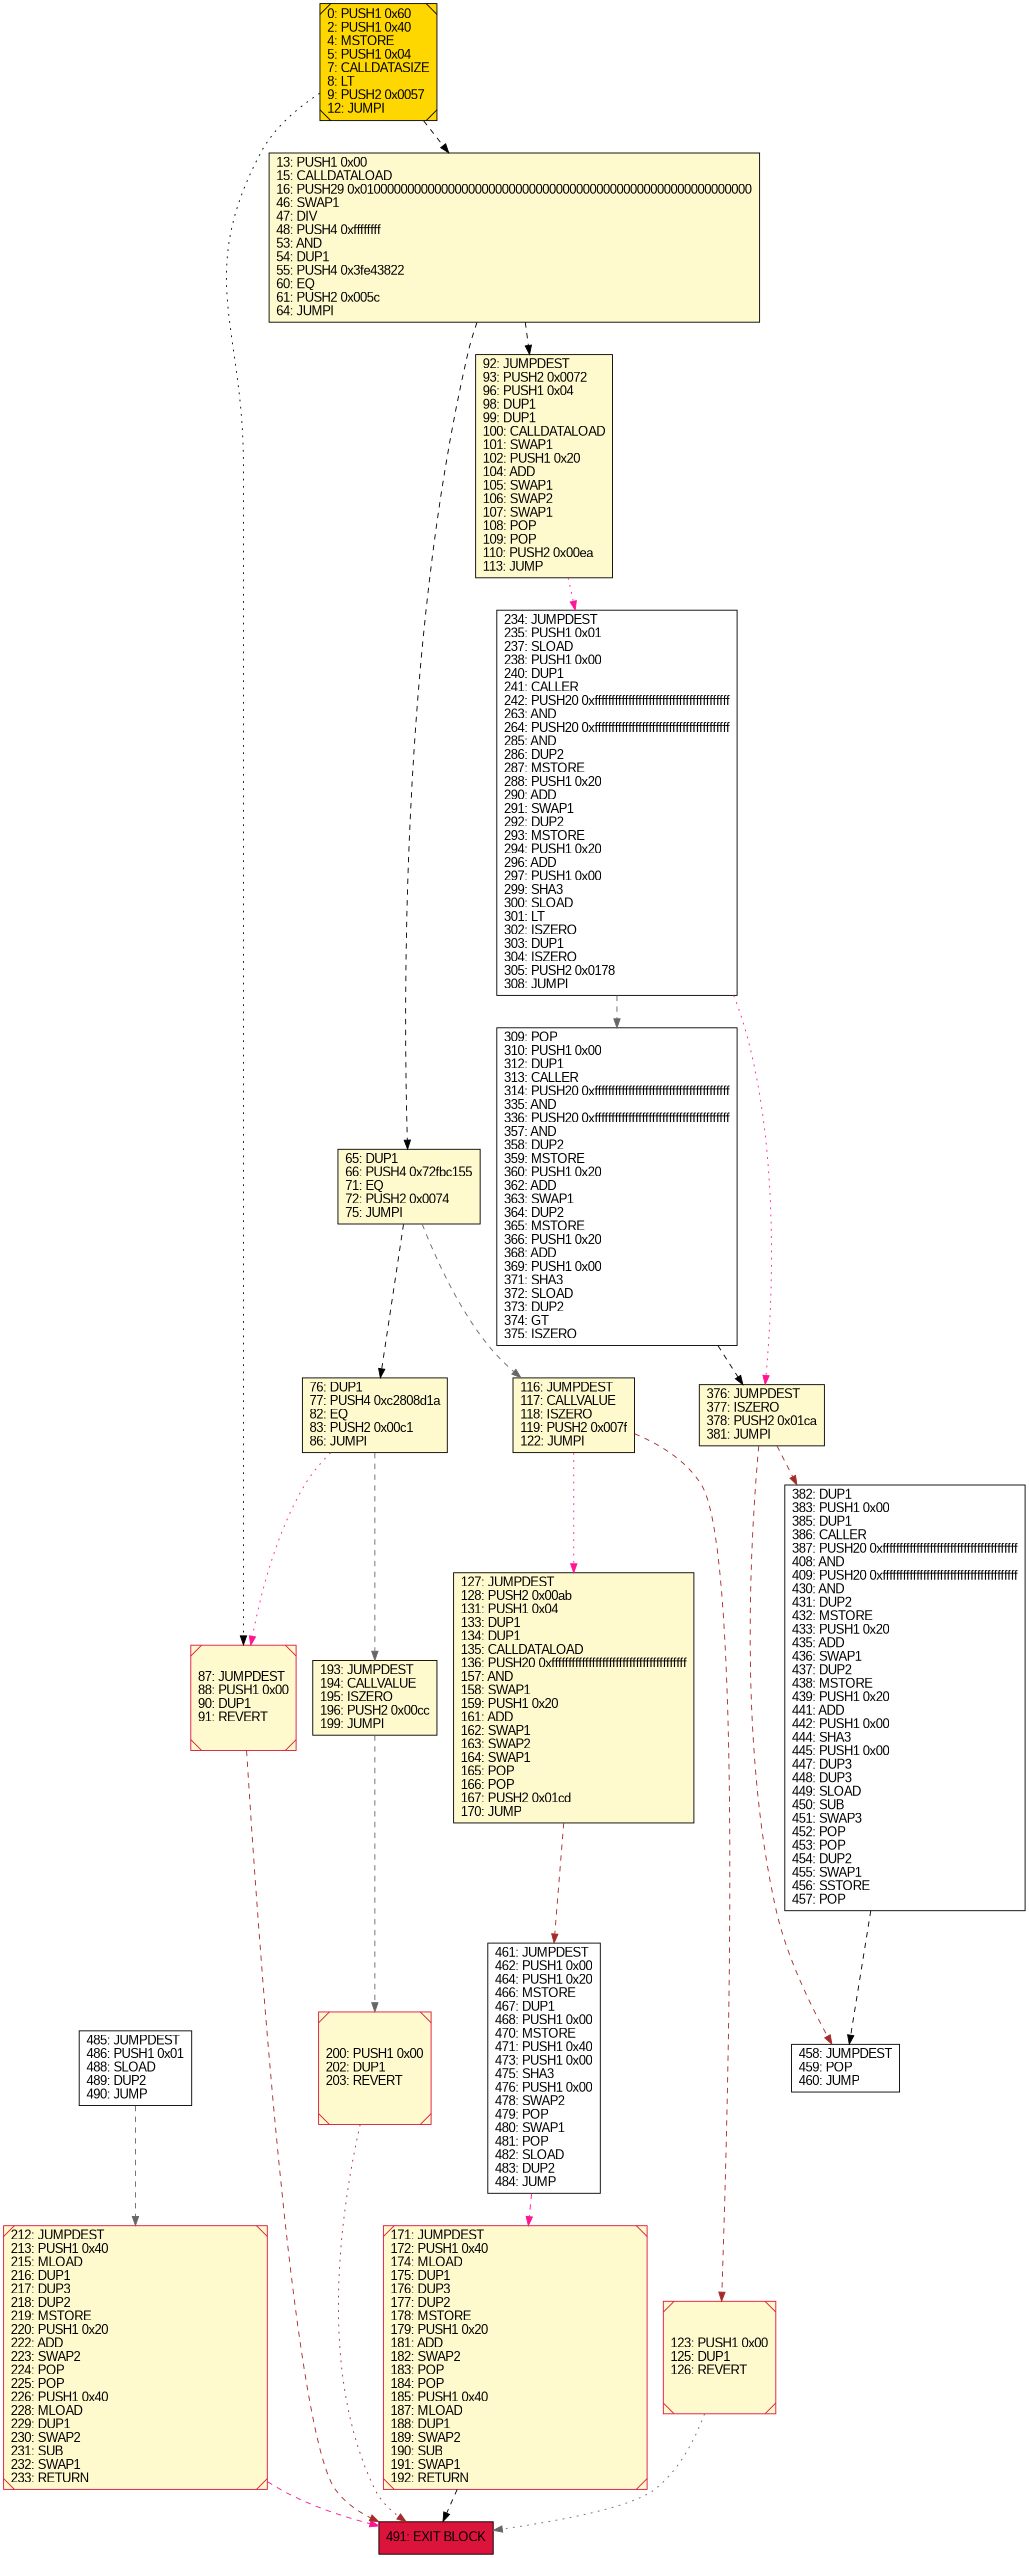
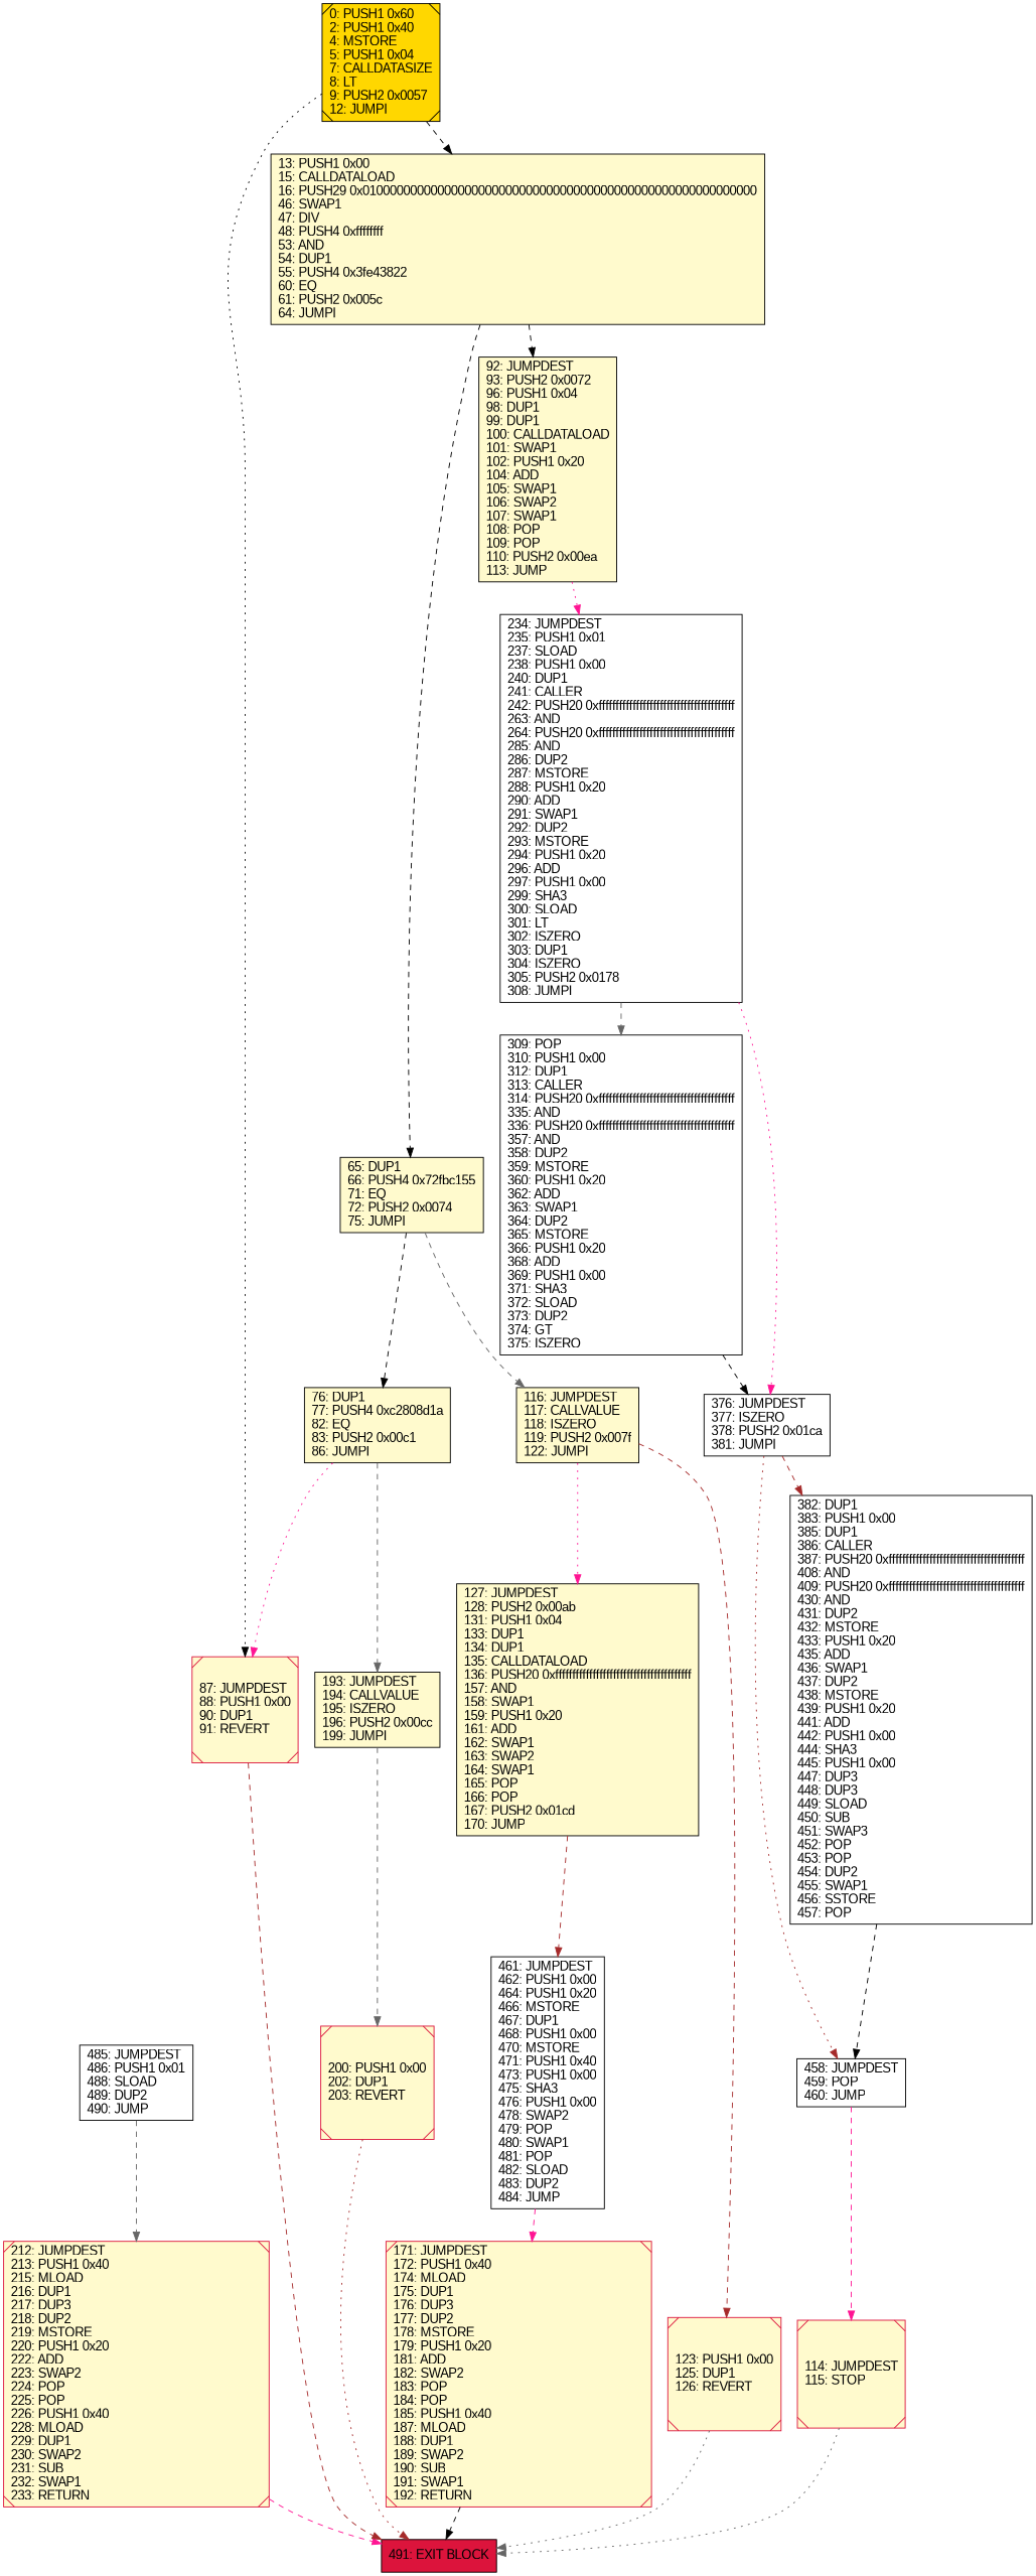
  digraph {
    rankdir=UD
    node [color=black fillcolor=lemonchiffon fontcolor=black fontname=arial shape=box style=filled]
    edge [color=black style=dashed]
    n1 [label="92: JUMPDEST\l93: PUSH2 0x0072\l96: PUSH1 0x04\l98: DUP1\l99: DUP1\l100: CALLDATALOAD\l101: SWAP1\l102: PUSH1 0x20\l104: ADD\l105: SWAP1\l106: SWAP2\l107: SWAP1\l108: POP\l109: POP\l110: PUSH2 0x00ea\l113: JUMP\l"]
    n2 [fillcolor=white label="234: JUMPDEST\l235: PUSH1 0x01\l237: SLOAD\l238: PUSH1 0x00\l240: DUP1\l241: CALLER\l242: PUSH20 0xffffffffffffffffffffffffffffffffffffffff\l263: AND\l264: PUSH20 0xffffffffffffffffffffffffffffffffffffffff\l285: AND\l286: DUP2\l287: MSTORE\l288: PUSH1 0x20\l290: ADD\l291: SWAP1\l292: DUP2\l293: MSTORE\l294: PUSH1 0x20\l296: ADD\l297: PUSH1 0x00\l299: SHA3\l300: SLOAD\l301: LT\l302: ISZERO\l303: DUP1\l304: ISZERO\l305: PUSH2 0x0178\l308: JUMPI\l"]
    n3 [fillcolor=white label="309: POP\l310: PUSH1 0x00\l312: DUP1\l313: CALLER\l314: PUSH20 0xffffffffffffffffffffffffffffffffffffffff\l335: AND\l336: PUSH20 0xffffffffffffffffffffffffffffffffffffffff\l357: AND\l358: DUP2\l359: MSTORE\l360: PUSH1 0x20\l362: ADD\l363: SWAP1\l364: DUP2\l365: MSTORE\l366: PUSH1 0x20\l368: ADD\l369: PUSH1 0x00\l371: SHA3\l372: SLOAD\l373: DUP2\l374: GT\l375: ISZERO\l"]
-   n4 [label="376: JUMPDEST\l377: ISZERO\l378: PUSH2 0x01ca\l381: JUMPI\l"]
+   n4 [fillcolor=white label="376: JUMPDEST\l377: ISZERO\l378: PUSH2 0x01ca\l381: JUMPI\l"]
+   n5 [color=crimson label="114: JUMPDEST\l115: STOP\l" shape=Msquare]
    n6 [fillcolor=crimson label="491: EXIT BLOCK\l"]
    n7 [fillcolor=white label="458: JUMPDEST\l459: POP\l460: JUMP\l"]
    n8 [fillcolor=white label="382: DUP1\l383: PUSH1 0x00\l385: DUP1\l386: CALLER\l387: PUSH20 0xffffffffffffffffffffffffffffffffffffffff\l408: AND\l409: PUSH20 0xffffffffffffffffffffffffffffffffffffffff\l430: AND\l431: DUP2\l432: MSTORE\l433: PUSH1 0x20\l435: ADD\l436: SWAP1\l437: DUP2\l438: MSTORE\l439: PUSH1 0x20\l441: ADD\l442: PUSH1 0x00\l444: SHA3\l445: PUSH1 0x00\l447: DUP3\l448: DUP3\l449: SLOAD\l450: SUB\l451: SWAP3\l452: POP\l453: POP\l454: DUP2\l455: SWAP1\l456: SSTORE\l457: POP\l"]
    n9 [color=crimson label="212: JUMPDEST\l213: PUSH1 0x40\l215: MLOAD\l216: DUP1\l217: DUP3\l218: DUP2\l219: MSTORE\l220: PUSH1 0x20\l222: ADD\l223: SWAP2\l224: POP\l225: POP\l226: PUSH1 0x40\l228: MLOAD\l229: DUP1\l230: SWAP2\l231: SUB\l232: SWAP1\l233: RETURN\l" shape=Msquare]
    n10 [label="76: DUP1\l77: PUSH4 0xc2808d1a\l82: EQ\l83: PUSH2 0x00c1\l86: JUMPI\l"]
    n11 [color=crimson label="87: JUMPDEST\l88: PUSH1 0x00\l90: DUP1\l91: REVERT\l" shape=Msquare]
    n12 [label="193: JUMPDEST\l194: CALLVALUE\l195: ISZERO\l196: PUSH2 0x00cc\l199: JUMPI\l"]
    n13 [color=crimson label="200: PUSH1 0x00\l202: DUP1\l203: REVERT\l" shape=Msquare]
    n14 [label="127: JUMPDEST\l128: PUSH2 0x00ab\l131: PUSH1 0x04\l133: DUP1\l134: DUP1\l135: CALLDATALOAD\l136: PUSH20 0xffffffffffffffffffffffffffffffffffffffff\l157: AND\l158: SWAP1\l159: PUSH1 0x20\l161: ADD\l162: SWAP1\l163: SWAP2\l164: SWAP1\l165: POP\l166: POP\l167: PUSH2 0x01cd\l170: JUMP\l"]
    n15 [fillcolor=white label="461: JUMPDEST\l462: PUSH1 0x00\l464: PUSH1 0x20\l466: MSTORE\l467: DUP1\l468: PUSH1 0x00\l470: MSTORE\l471: PUSH1 0x40\l473: PUSH1 0x00\l475: SHA3\l476: PUSH1 0x00\l478: SWAP2\l479: POP\l480: SWAP1\l481: POP\l482: SLOAD\l483: DUP2\l484: JUMP\l"]
    n16 [color=crimson label="171: JUMPDEST\l172: PUSH1 0x40\l174: MLOAD\l175: DUP1\l176: DUP3\l177: DUP2\l178: MSTORE\l179: PUSH1 0x20\l181: ADD\l182: SWAP2\l183: POP\l184: POP\l185: PUSH1 0x40\l187: MLOAD\l188: DUP1\l189: SWAP2\l190: SUB\l191: SWAP1\l192: RETURN\l" shape=Msquare]
    n17 [fillcolor=gold label="0: PUSH1 0x60\l2: PUSH1 0x40\l4: MSTORE\l5: PUSH1 0x04\l7: CALLDATASIZE\l8: LT\l9: PUSH2 0x0057\l12: JUMPI\l" shape=Msquare]
    n18 [label="13: PUSH1 0x00\l15: CALLDATALOAD\l16: PUSH29 0x0100000000000000000000000000000000000000000000000000000000\l46: SWAP1\l47: DIV\l48: PUSH4 0xffffffff\l53: AND\l54: DUP1\l55: PUSH4 0x3fe43822\l60: EQ\l61: PUSH2 0x005c\l64: JUMPI\l"]
    n19 [label="65: DUP1\l66: PUSH4 0x72fbc155\l71: EQ\l72: PUSH2 0x0074\l75: JUMPI\l"]
    n20 [fillcolor=white label="485: JUMPDEST\l486: PUSH1 0x01\l488: SLOAD\l489: DUP2\l490: JUMP\l"]
    n21 [label="116: JUMPDEST\l117: CALLVALUE\l118: ISZERO\l119: PUSH2 0x007f\l122: JUMPI\l"]
    n22 [color=crimson label="123: PUSH1 0x00\l125: DUP1\l126: REVERT\l" shape=Msquare]
    n1 -> n2 [color=deeppink style=dotted]
    n2 -> n3 [color=gray40]
    n2 -> n4 [color=deeppink style=dotted]
    n3 -> n4
-   n4 -> n7 [color=brown]
+   n4 -> n7 [color=brown style=dotted]
    n4 -> n8 [color=brown]
+   n5 -> n6 [color=gray40 style=dotted]
+   n7 -> n5 [color=deeppink]
    n8 -> n7
    n9 -> n6 [color=deeppink]
    n10 -> n11 [color=deeppink style=dotted]
    n10 -> n12 [color=gray40]
    n11 -> n6 [color=brown]
    n12 -> n13 [color=gray40]
    n13 -> n6 [color=brown style=dotted]
    n14 -> n15 [color=brown]
    n15 -> n16 [color=deeppink]
    n16 -> n6
    n17 -> n11 [style=dotted]
    n17 -> n18
    n18 -> n1
    n18 -> n19
    n19 -> n10
    n19 -> n21 [color=gray40]
    n20 -> n9 [color=gray40]
    n21 -> n14 [color=deeppink style=dotted]
    n21 -> n22 [color=brown]
    n22 -> n6 [color=gray40 style=dotted]
  }
